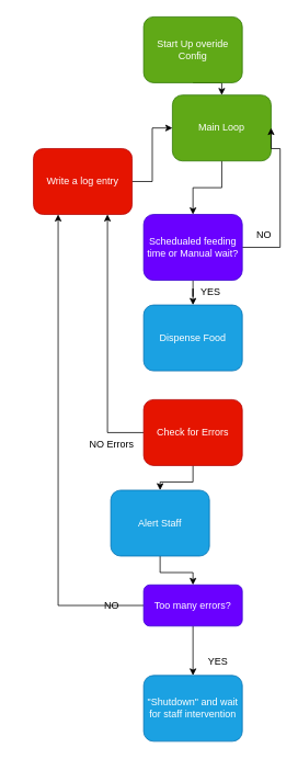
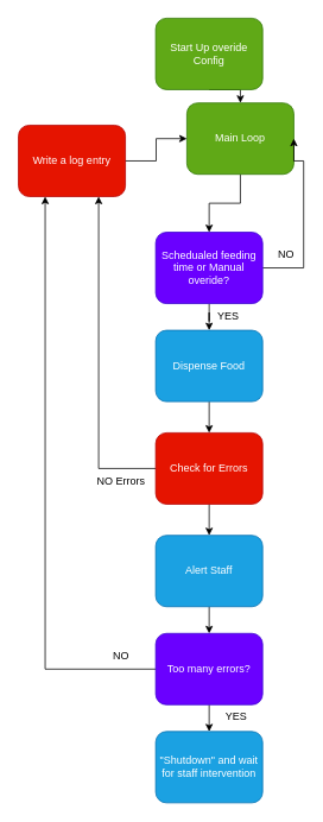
  <mxCell id="0" />
  <mxCell id="1" parent="0" />
  <mxCell id="2" style="edgeStyle=orthogonalEdgeStyle;rounded=0;orthogonalLoop=1;jettySize=auto;html=1;exitX=0.5;exitY=1;exitDx=0;exitDy=0;entryX=0.5;entryY=0;entryDx=0;entryDy=0;" parent="1" source="3" target="6" edge="1"><mxGeometry relative="1" as="geometry" /></mxCell>
  <mxCell id="3" value="Main Loop" style="shape=label;double=1;rounded=1;whiteSpace=wrap;html=1;fillColor=#60a917;fontColor=#ffffff;strokeColor=#2D7600;" parent="1" vertex="1"><mxGeometry x="209" y="115" width="120" height="80" as="geometry" /></mxCell>
  <mxCell id="4" style="edgeStyle=orthogonalEdgeStyle;rounded=0;orthogonalLoop=1;jettySize=auto;html=1;exitX=1;exitY=0.5;exitDx=0;exitDy=0;entryX=1;entryY=0.5;entryDx=0;entryDy=0;" parent="1" source="6" target="3" edge="1"><mxGeometry relative="1" as="geometry"><Array as="points"><mxPoint x="340" y="300" /><mxPoint x="340" y="180" /></Array></mxGeometry></mxCell>
  <mxCell id="5" style="edgeStyle=orthogonalEdgeStyle;rounded=0;orthogonalLoop=1;jettySize=auto;html=1;exitX=0.5;exitY=1;exitDx=0;exitDy=0;" parent="1" source="6" target="9" edge="1"><mxGeometry relative="1" as="geometry" /></mxCell>
- <mxCell id="6" value="Schedualed feeding time or Manual wait?" style="shape=label;double=1;rounded=1;whiteSpace=wrap;html=1;fillColor=#6a00ff;fontColor=#ffffff;strokeColor=#3700CC;" parent="1" vertex="1"><mxGeometry x="174" y="260" width="120" height="80" as="geometry" /></mxCell>
+ <mxCell id="6" value="Schedualed feeding time or Manual overide?" style="shape=label;double=1;rounded=1;whiteSpace=wrap;html=1;fillColor=#6a00ff;fontColor=#ffffff;strokeColor=#3700CC;" parent="1" vertex="1"><mxGeometry x="174" y="260" width="120" height="80" as="geometry" /></mxCell>
  <mxCell id="7" value="NO" style="text;html=1;align=center;verticalAlign=middle;resizable=0;points=[];autosize=1;strokeColor=none;fillColor=none;" parent="1" vertex="1"><mxGeometry x="300" y="270" width="40" height="30" as="geometry" /></mxCell>
+ <mxCell id="8" style="edgeStyle=orthogonalEdgeStyle;rounded=0;orthogonalLoop=1;jettySize=auto;html=1;exitX=0.5;exitY=1;exitDx=0;exitDy=0;entryX=0.5;entryY=0;entryDx=0;entryDy=0;" parent="1" source="9" target="12" edge="1"><mxGeometry relative="1" as="geometry" /></mxCell>
  <mxCell id="9" value="Dispense Food" style="shape=label;double=1;rounded=1;whiteSpace=wrap;html=1;fillColor=#1ba1e2;fontColor=#ffffff;strokeColor=#006EAF;" parent="1" vertex="1"><mxGeometry x="174" y="370" width="120" height="80" as="geometry" /></mxCell>
  <mxCell id="10" style="edgeStyle=orthogonalEdgeStyle;rounded=0;orthogonalLoop=1;jettySize=auto;html=1;exitX=0.5;exitY=1;exitDx=0;exitDy=0;entryX=0.5;entryY=0;entryDx=0;entryDy=0;" parent="1" source="12" target="15" edge="1"><mxGeometry relative="1" as="geometry" /></mxCell>
  <mxCell id="11" style="edgeStyle=orthogonalEdgeStyle;rounded=0;orthogonalLoop=1;jettySize=auto;html=1;exitX=0;exitY=0.5;exitDx=0;exitDy=0;entryX=0.75;entryY=1;entryDx=0;entryDy=0;" parent="1" source="12" target="22" edge="1"><mxGeometry relative="1" as="geometry" /></mxCell>
  <mxCell id="12" value="Check for Errors" style="shape=label;double=1;rounded=1;whiteSpace=wrap;html=1;fillColor=#e51400;fontColor=#ffffff;strokeColor=#B20000;" parent="1" vertex="1"><mxGeometry x="174" y="485" width="120" height="80" as="geometry" /></mxCell>
  <mxCell id="13" value="NO Errors" style="text;html=1;align=center;verticalAlign=middle;resizable=0;points=[];autosize=1;strokeColor=none;fillColor=none;" parent="1" vertex="1"><mxGeometry x="95" y="525" width="80" height="30" as="geometry" /></mxCell>
  <mxCell id="14" style="edgeStyle=orthogonalEdgeStyle;rounded=0;orthogonalLoop=1;jettySize=auto;html=1;exitX=0.5;exitY=1;exitDx=0;exitDy=0;entryX=0.5;entryY=0;entryDx=0;entryDy=0;" parent="1" source="15" target="18" edge="1"><mxGeometry relative="1" as="geometry" /></mxCell>
- <mxCell id="15" value="Alert Staff" style="shape=label;double=1;rounded=1;whiteSpace=wrap;html=1;fillColor=#1ba1e2;fontColor=#ffffff;strokeColor=#006EAF;" parent="1" vertex="1"><mxGeometry x="134" y="595" width="120" height="80" as="geometry" /></mxCell>
+ <mxCell id="15" value="Alert Staff" style="shape=label;double=1;rounded=1;whiteSpace=wrap;html=1;fillColor=#1ba1e2;fontColor=#ffffff;strokeColor=#006EAF;" parent="1" vertex="1"><mxGeometry x="174" y="600" width="120" height="80" as="geometry" /></mxCell>
  <mxCell id="16" style="edgeStyle=orthogonalEdgeStyle;rounded=0;orthogonalLoop=1;jettySize=auto;html=1;exitX=0.5;exitY=1;exitDx=0;exitDy=0;entryX=0.5;entryY=0;entryDx=0;entryDy=0;" parent="1" source="18" target="20" edge="1"><mxGeometry relative="1" as="geometry" /></mxCell>
  <mxCell id="17" style="edgeStyle=orthogonalEdgeStyle;rounded=0;orthogonalLoop=1;jettySize=auto;html=1;exitX=0;exitY=0.5;exitDx=0;exitDy=0;entryX=0.25;entryY=1;entryDx=0;entryDy=0;" parent="1" source="18" target="22" edge="1"><mxGeometry relative="1" as="geometry" /></mxCell>
- <mxCell id="18" value="Too many errors?" style="shape=label;double=1;rounded=1;whiteSpace=wrap;html=1;fillColor=#6a00ff;fontColor=#ffffff;strokeColor=#3700CC;" parent="1" vertex="1"><mxGeometry x="174" y="710" width="120" height="50" as="geometry" /></mxCell>
+ <mxCell id="18" value="Too many errors?" style="shape=label;double=1;rounded=1;whiteSpace=wrap;html=1;fillColor=#6a00ff;fontColor=#ffffff;strokeColor=#3700CC;" parent="1" vertex="1"><mxGeometry x="174" y="710" width="120" height="80" as="geometry" /></mxCell>
  <mxCell id="19" value="NO" style="text;html=1;align=center;verticalAlign=middle;resizable=0;points=[];autosize=1;strokeColor=none;fillColor=none;" parent="1" vertex="1"><mxGeometry x="115" y="720" width="40" height="30" as="geometry" /></mxCell>
  <mxCell id="20" value="&quot;Shutdown&quot; and wait for staff intervention" style="shape=label;double=1;rounded=1;whiteSpace=wrap;html=1;fillColor=#1ba1e2;fontColor=#ffffff;strokeColor=#006EAF;" parent="1" vertex="1"><mxGeometry x="174" y="820" width="120" height="80" as="geometry" /></mxCell>
  <mxCell id="21" style="edgeStyle=orthogonalEdgeStyle;rounded=0;orthogonalLoop=1;jettySize=auto;html=1;exitX=1;exitY=0.5;exitDx=0;exitDy=0;entryX=0;entryY=0.5;entryDx=0;entryDy=0;" parent="1" source="22" target="3" edge="1"><mxGeometry relative="1" as="geometry" /></mxCell>
- <mxCell id="22" value="Write a log entry" style="shape=label;double=1;rounded=1;whiteSpace=wrap;html=1;fillColor=#e51400;fontColor=#ffffff;strokeColor=#B20000;" parent="1" vertex="1"><mxGeometry x="40" y="180" width="120" height="80" as="geometry" /></mxCell>
+ <mxCell id="22" value="Write a log entry" style="shape=label;double=1;rounded=1;whiteSpace=wrap;html=1;fillColor=#e51400;fontColor=#ffffff;strokeColor=#B20000;" parent="1" vertex="1"><mxGeometry x="20" y="140" width="120" height="80" as="geometry" /></mxCell>
  <mxCell id="23" value="YES" style="text;html=1;align=center;verticalAlign=middle;resizable=0;points=[];autosize=1;strokeColor=none;fillColor=none;" parent="1" vertex="1"><mxGeometry x="230" y="340" width="50" height="30" as="geometry" /></mxCell>
  <mxCell id="24" value="YES&lt;div&gt;&lt;br&gt;&lt;/div&gt;" style="text;html=1;align=center;verticalAlign=middle;resizable=0;points=[];autosize=1;strokeColor=none;fillColor=none;" parent="1" vertex="1"><mxGeometry x="239" y="790" width="50" height="40" as="geometry" /></mxCell>
  <mxCell id="25" style="edgeStyle=orthogonalEdgeStyle;rounded=0;orthogonalLoop=1;jettySize=auto;html=1;exitX=0.5;exitY=1;exitDx=0;exitDy=0;entryX=0.5;entryY=0;entryDx=0;entryDy=0;" edge="1" parent="1" source="26" target="3"><mxGeometry relative="1" as="geometry" /></mxCell>
  <mxCell id="26" value="Start Up overide Config" style="shape=label;double=1;rounded=1;whiteSpace=wrap;html=1;fillColor=#60a917;fontColor=#ffffff;strokeColor=#2D7600;" vertex="1" parent="1"><mxGeometry x="174" y="20" width="120" height="80" as="geometry" /></mxCell>
